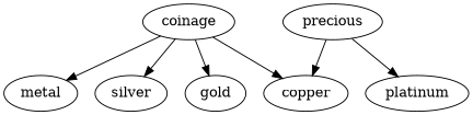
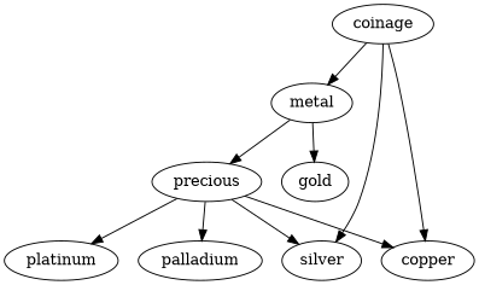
  strict digraph {
    fontname="DejaVu Serif"
    node [fontname="DejaVu Serif"]
    edge [fontname="DejaVu Serif"]
    metal
    precious
    platinum
+   palladium
    silver
    copper
    coinage
    gold
+   metal -> precious
    precious -> platinum
+   precious -> palladium
+   precious -> silver
    precious -> copper
    coinage -> metal
    coinage -> silver
    coinage -> copper
-   coinage -> gold
+   metal -> gold
  }
